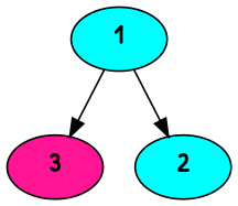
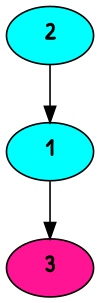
  digraph {
    fontname="Patrick Hand"
    node [color=black fillcolor=aqua fontname="Patrick Hand" style=filled]
    edge [color=black fontname="Patrick Hand"]
    n1 [label=<<b>1</b>>]
    n2 [fillcolor="#FF1493" label=<<b>3</b>>]
    n3 [label=<<b>2</b>>]
    n1 -> n2
-   n1 -> n3
+   n3 -> n1
  }
